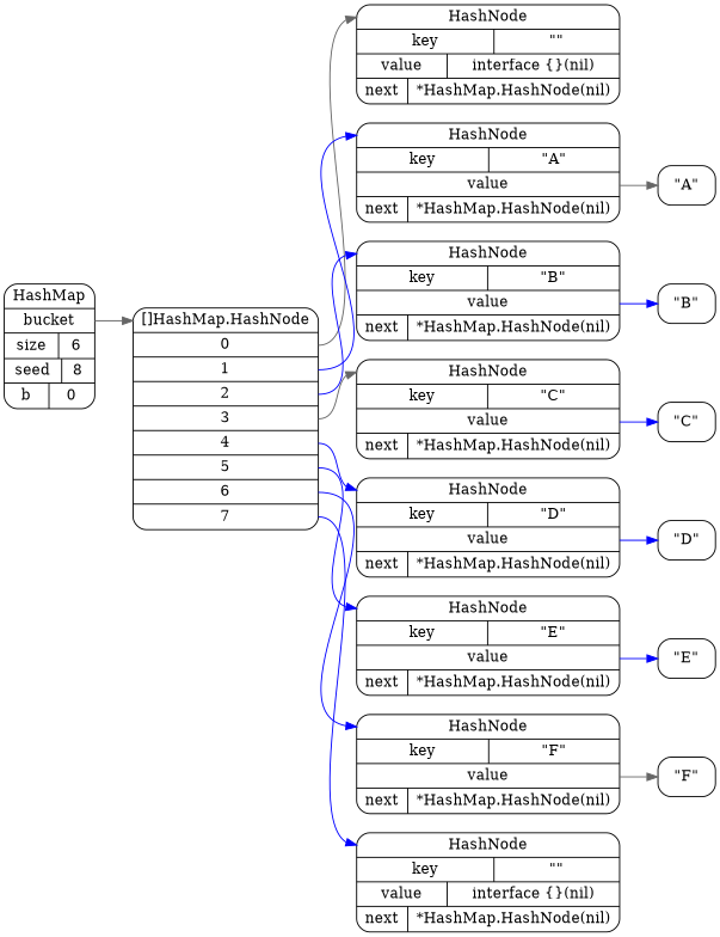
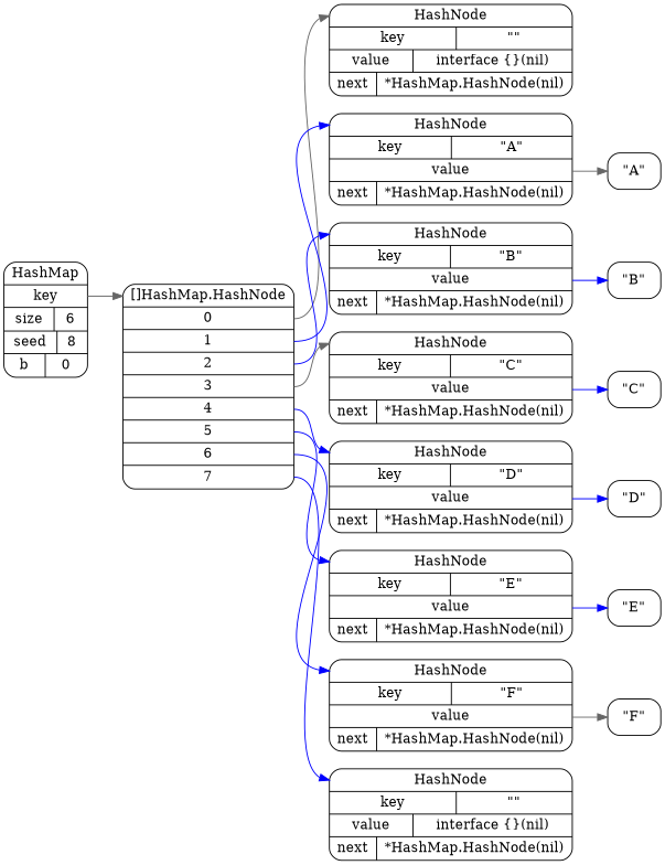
  digraph {
    rankdir=LR
    node [shape=Mrecord]
    edge [headport=name tailport=f1 color=blue]
    n1 [label="<name> HashNode |{<f0> key | \"\"} |{<f1> value | interface \{\}(nil)} |{<f2> next | *HashMap.HashNode(nil)}  "]
    n2 [label="<name> \"A\""]
    n3 [label="<name> HashNode |{<f0> key | \"A\"} |<f1> value|{<f2> next | *HashMap.HashNode(nil)}  "]
    n4 [label="<name> \"B\""]
    n5 [label="<name> HashNode |{<f0> key | \"B\"} |<f1> value|{<f2> next | *HashMap.HashNode(nil)}  "]
    n6 [label="<name> \"C\""]
    n7 [label="<name> HashNode |{<f0> key | \"C\"} |<f1> value|{<f2> next | *HashMap.HashNode(nil)}  "]
    n8 [label="<name> \"D\""]
    n9 [label="<name> HashNode |{<f0> key | \"D\"} |<f1> value|{<f2> next | *HashMap.HashNode(nil)}  "]
    n10 [label="<name> \"E\""]
    n11 [label="<name> HashNode |{<f0> key | \"E\"} |<f1> value|{<f2> next | *HashMap.HashNode(nil)}  "]
    n12 [label="<name> \"F\""]
    n13 [label="<name> HashNode |{<f0> key | \"F\"} |<f1> value|{<f2> next | *HashMap.HashNode(nil)}  "]
    n14 [label="<name> HashNode |{<f0> key | \"\"} |{<f1> value | interface \{\}(nil)} |{<f2> next | *HashMap.HashNode(nil)}  "]
    n15 [label="<name> []HashMap.HashNode |<2index0> 0|<2index1> 1|<2index2> 2|<2index3> 3|<2index4> 4|<2index5> 5|<2index6> 6|<2index7> 7 "]
-   n16 [label="<name> HashMap |<f0> bucket|{<f1> size | 6} |{<f2> seed | 8} |{<f3> b | 0}  "]
+   n16 [label="<name> HashMap |<f0> key|{<f1> size | 6} |{<f2> seed | 8} |{<f3> b | 0}  "]
    n3 -> n2 [color=gray40]
    n5 -> n4
    n7 -> n6
    n9 -> n8
    n11 -> n10
    n13 -> n12 [color=gray40]
    n15 -> n1 [tailport="2index0" color=gray40]
    n15 -> n3 [tailport="2index1"]
    n15 -> n5 [tailport="2index2"]
    n15 -> n7 [tailport="2index3" color=gray40]
    n15 -> n9 [tailport="2index4"]
    n15 -> n11 [tailport="2index5"]
    n15 -> n13 [tailport="2index6"]
    n15 -> n14 [tailport="2index7"]
    n16 -> n15 [tailport=f0 color=gray40]
  }
